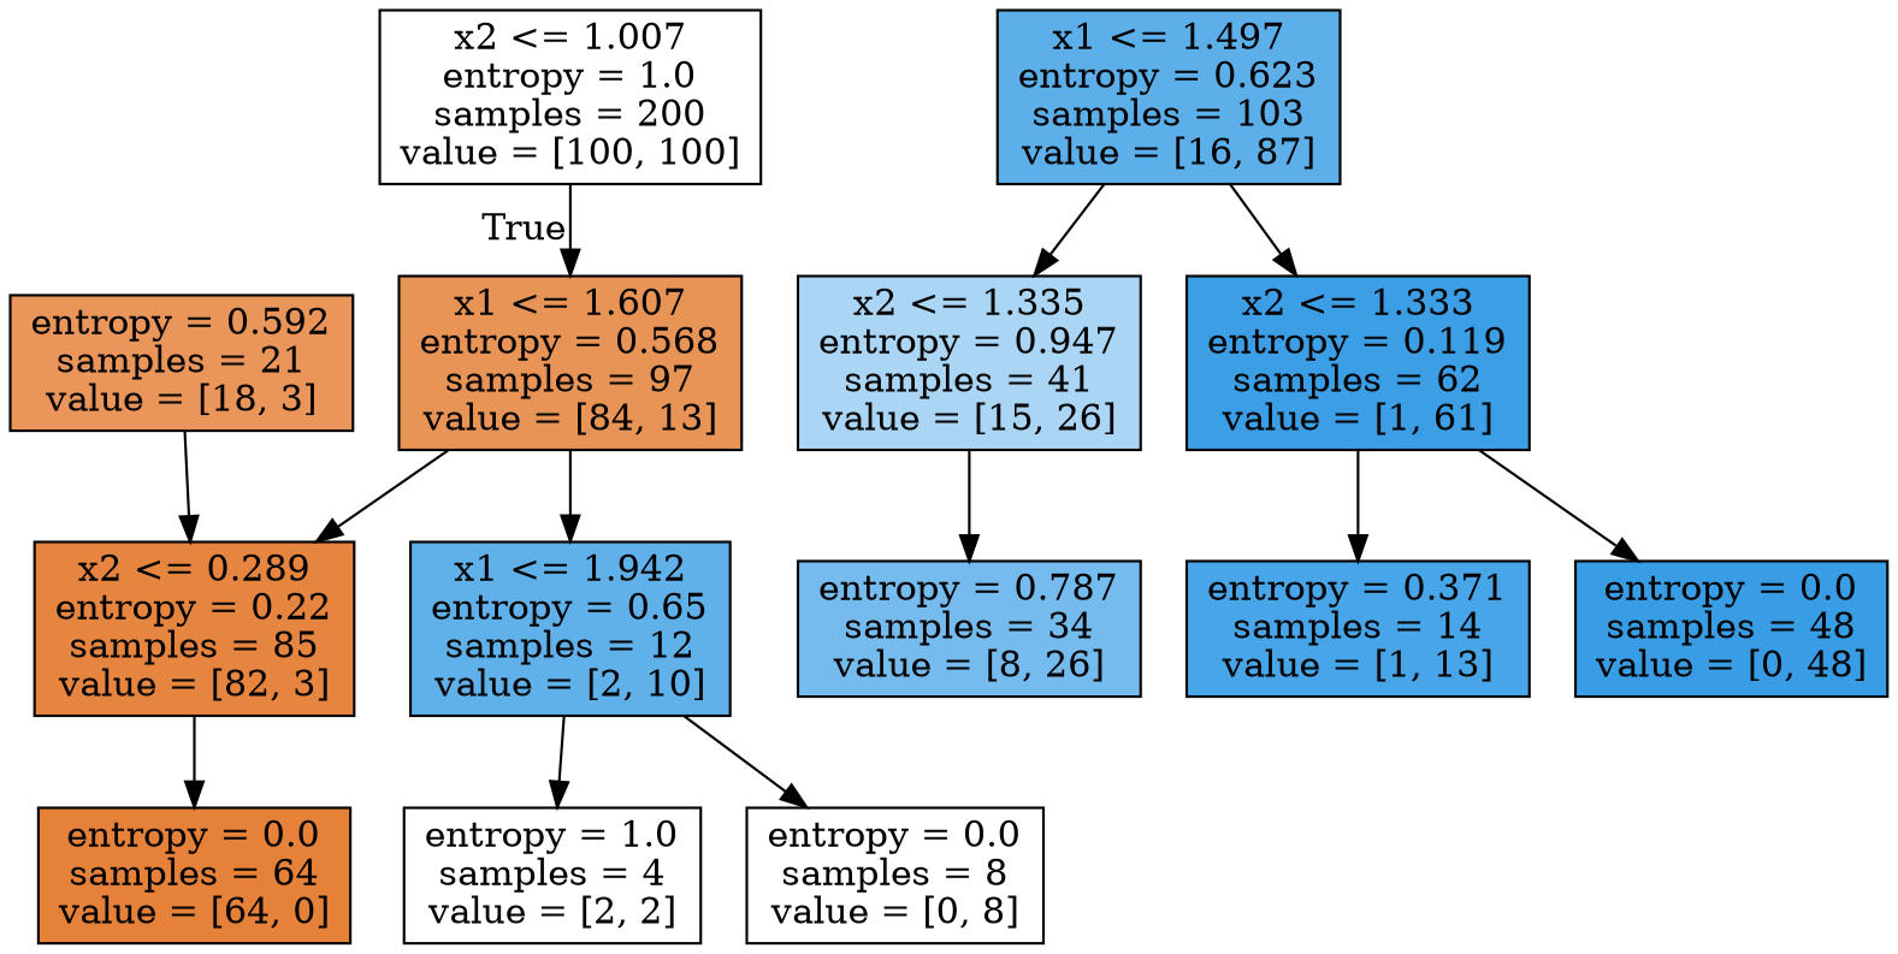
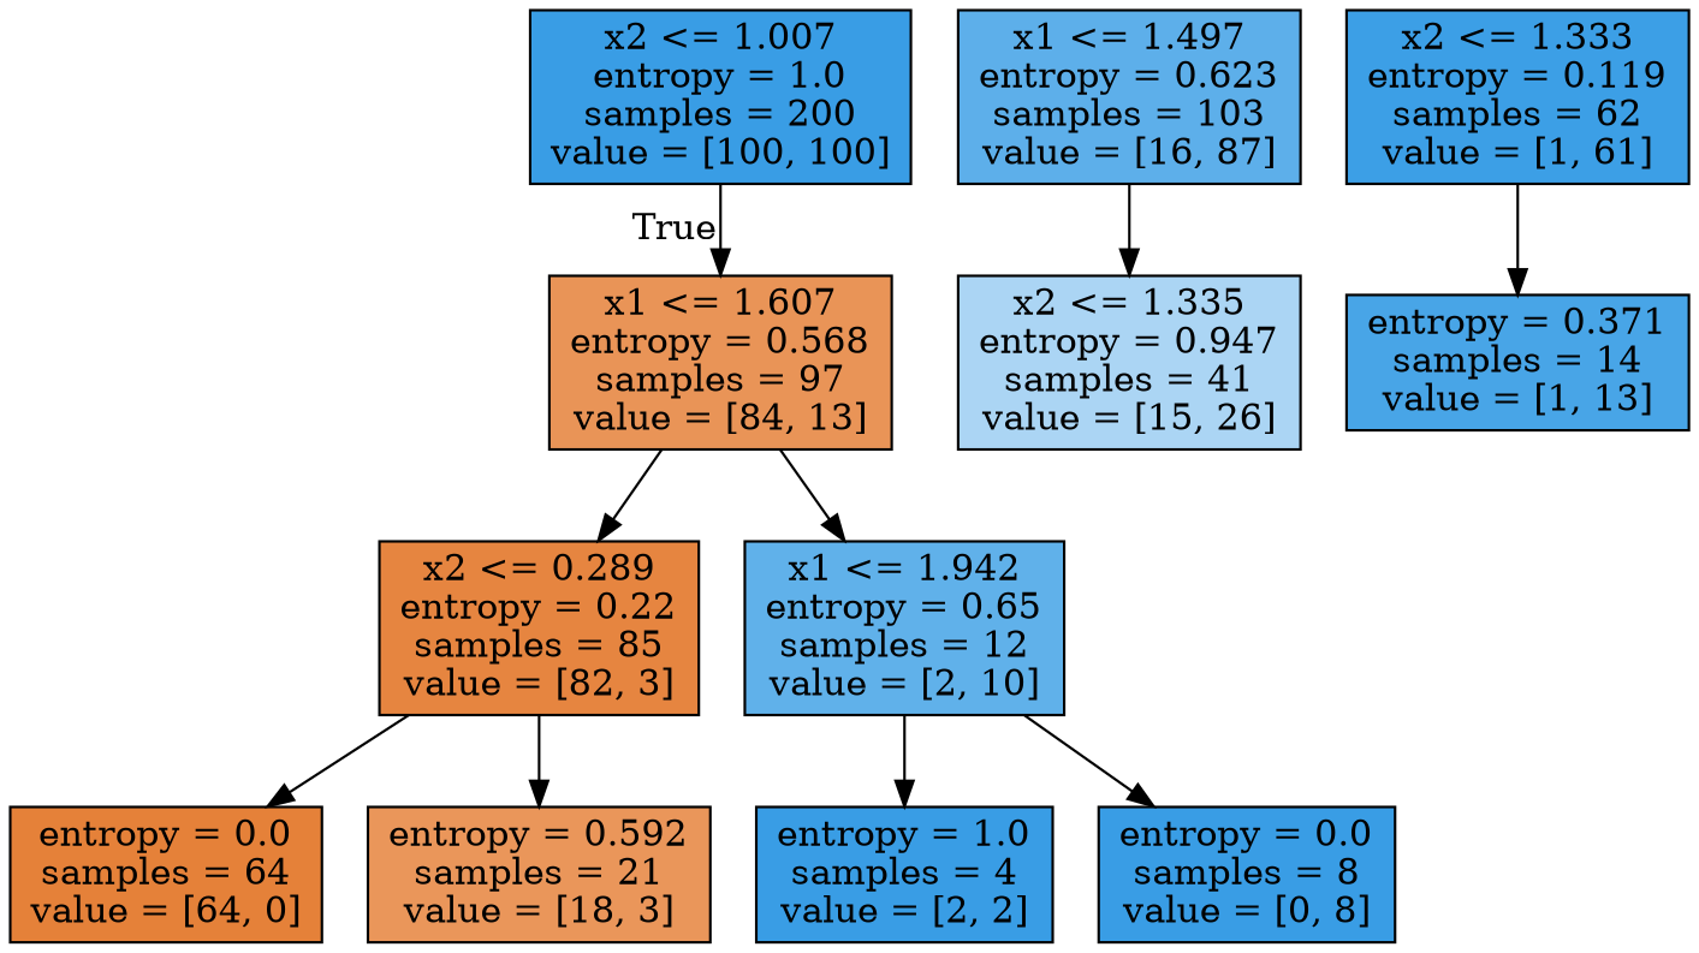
  digraph {
    node [color=black fillcolor="#e5813900" shape=box style=filled]
-   n1 [label="x2 <= 1.007\nentropy = 1.0\nsamples = 200\nvalue = [100, 100]"]
+   n1 [fillcolor="#399de5ff" label="x2 <= 1.007\nentropy = 1.0\nsamples = 200\nvalue = [100, 100]"]
    n2 [fillcolor="#e58139d8" label="x1 <= 1.607\nentropy = 0.568\nsamples = 97\nvalue = [84, 13]"]
    n3 [fillcolor="#e58139f6" label="x2 <= 0.289\nentropy = 0.22\nsamples = 85\nvalue = [82, 3]"]
    n4 [fillcolor="#399de5cc" label="x1 <= 1.942\nentropy = 0.65\nsamples = 12\nvalue = [2, 10]"]
    n5 [fillcolor="#399de5d0" label="x1 <= 1.497\nentropy = 0.623\nsamples = 103\nvalue = [16, 87]"]
    n6 [fillcolor="#399de56c" label="x2 <= 1.335\nentropy = 0.947\nsamples = 41\nvalue = [15, 26]"]
    n7 [fillcolor="#399de5fb" label="x2 <= 1.333\nentropy = 0.119\nsamples = 62\nvalue = [1, 61]"]
    n8 [fillcolor="#e58139ff" label="entropy = 0.0\nsamples = 64\nvalue = [64, 0]"]
    n9 [fillcolor="#e58139d4" label="entropy = 0.592\nsamples = 21\nvalue = [18, 3]"]
-   n10 [label="entropy = 1.0\nsamples = 4\nvalue = [2, 2]"]
-   n11 [label="entropy = 0.0\nsamples = 8\nvalue = [0, 8]"]
-   n12 [fillcolor="#399de5b1" label="entropy = 0.787\nsamples = 34\nvalue = [8, 26]"]
+   n10 [fillcolor="#399de5ff" label="entropy = 1.0\nsamples = 4\nvalue = [2, 2]"]
+   n11 [fillcolor="#399de5ff" label="entropy = 0.0\nsamples = 8\nvalue = [0, 8]"]
    n13 [fillcolor="#399de5eb" label="entropy = 0.371\nsamples = 14\nvalue = [1, 13]"]
-   n14 [fillcolor="#399de5ff" label="entropy = 0.0\nsamples = 48\nvalue = [0, 48]"]
    n1 -> n2 [headlabel=True labelangle=45 labeldistance=2.5]
    n2 -> n3
    n2 -> n4
    n3 -> n8
-   n9 -> n3
+   n3 -> n9
    n4 -> n10
    n4 -> n11
    n5 -> n6
-   n5 -> n7
-   n6 -> n12
    n7 -> n13
-   n7 -> n14
  }
